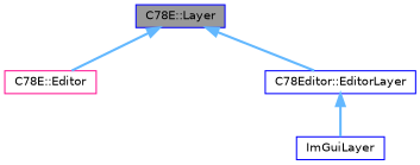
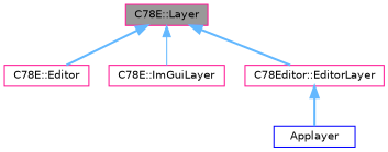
  digraph {
    node [color=deeppink fillcolor=white fontname=Helvetica fontsize=10 shape=box style=filled]
    edge [color=steelblue1 dir=back fontname=Helvetica fontsize=10 labelfontname=Helvetica labelfontsize=10 style=bold]
-   n1 [color=blue fillcolor=grey60 fontcolor=black height=0.2 label="C78E::Layer" width=0.4]
+   n1 [fillcolor=grey60 fontcolor=black height=0.2 label="C78E::Layer" width=0.4]
    n2 [height=0.2 label="C78E::Editor" width=0.4]
-   n4 [color=blue height=0.2 label="C78Editor::EditorLayer" width=0.4]
-   n5 [color=blue height=0.2 label=ImGuiLayer width=0.4]
+   n3 [height=0.2 label="C78E::ImGuiLayer" width=0.4]
+   n4 [height=0.2 label="C78Editor::EditorLayer" width=0.4]
+   n5 [color=blue height=0.2 label=Applayer width=0.4]
    n1 -> n2
+   n1 -> n3 [style=solid]
    n1 -> n4
    n4 -> n5
  }
